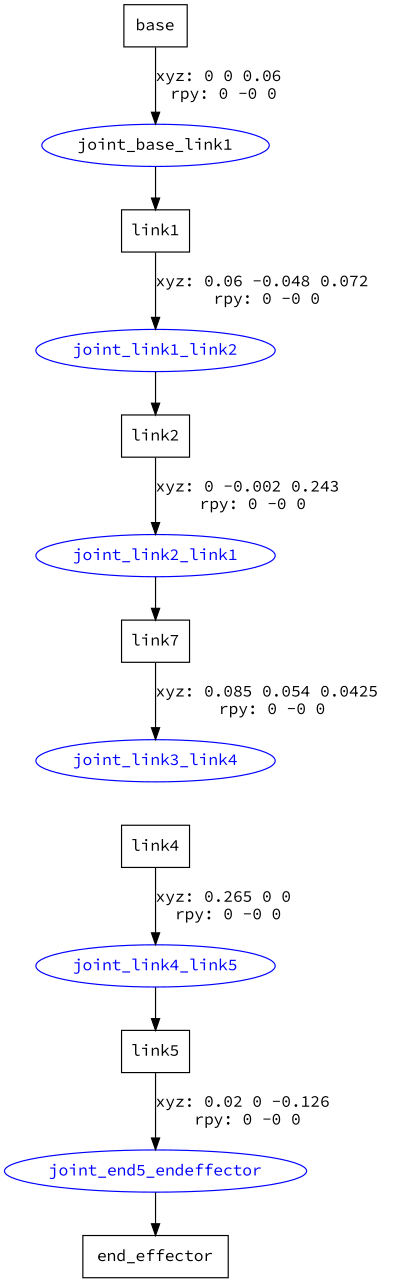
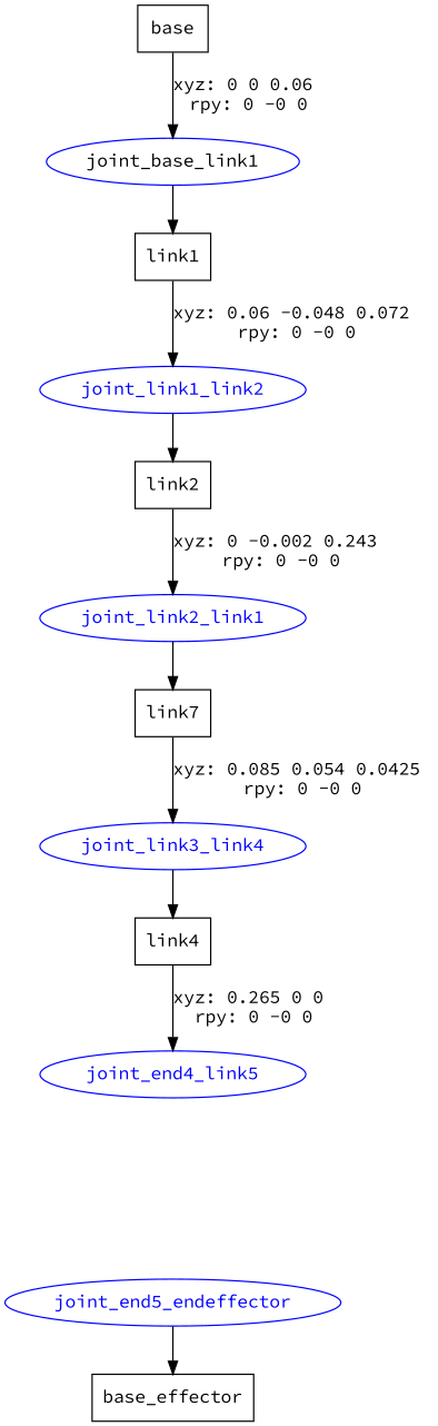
  digraph {
    fontname="Source Code Pro"
    node [fontname="Source Code Pro" shape=box]
    edge [fontname="Source Code Pro"]
    n1 [label=base]
    joint_base_link1 [color=blue fontcolor=black shape=ellipse]
    n3 [label=link1]
    joint_link1_link2 [color=blue fontcolor=blue shape=ellipse]
    n5 [label=link2]
    n6 [color=blue fontcolor=blue label=joint_link2_link1 shape=ellipse]
    n7 [label=link7]
    joint_link3_link4 [color=blue fontcolor=blue shape=ellipse]
    n9 [label=link4]
-   joint_link4_link5 [color=blue fontcolor=blue shape=ellipse]
-   n11 [label=link5]
+   joint_link4_link5 [color=blue fontcolor=blue shape=ellipse label=joint_end4_link5]
    n12 [color=blue fontcolor=blue label=joint_end5_endeffector shape=ellipse]
-   n13 [label=end_effector]
+   n13 [label=base_effector]
    n1 -> joint_base_link1 [label="xyz: 0 0 0.06 \nrpy: 0 -0 0"]
    joint_base_link1 -> n3
    n3 -> joint_link1_link2 [label="xyz: 0.06 -0.048 0.072 \nrpy: 0 -0 0"]
    joint_link1_link2 -> n5
    n5 -> n6 [label="xyz: 0 -0.002 0.243 \nrpy: 0 -0 0"]
    n6 -> n7
    n7 -> joint_link3_link4 [label="xyz: 0.085 0.054 0.0425 \nrpy: 0 -0 0"]
+   joint_link3_link4 -> n9
    n9 -> joint_link4_link5 [label="xyz: 0.265 0 0 \nrpy: 0 -0 0"]
-   joint_link4_link5 -> n11
-   n11 -> n12 [label="xyz: 0.02 0 -0.126 \nrpy: 0 -0 0"]
    n12 -> n13
  }
